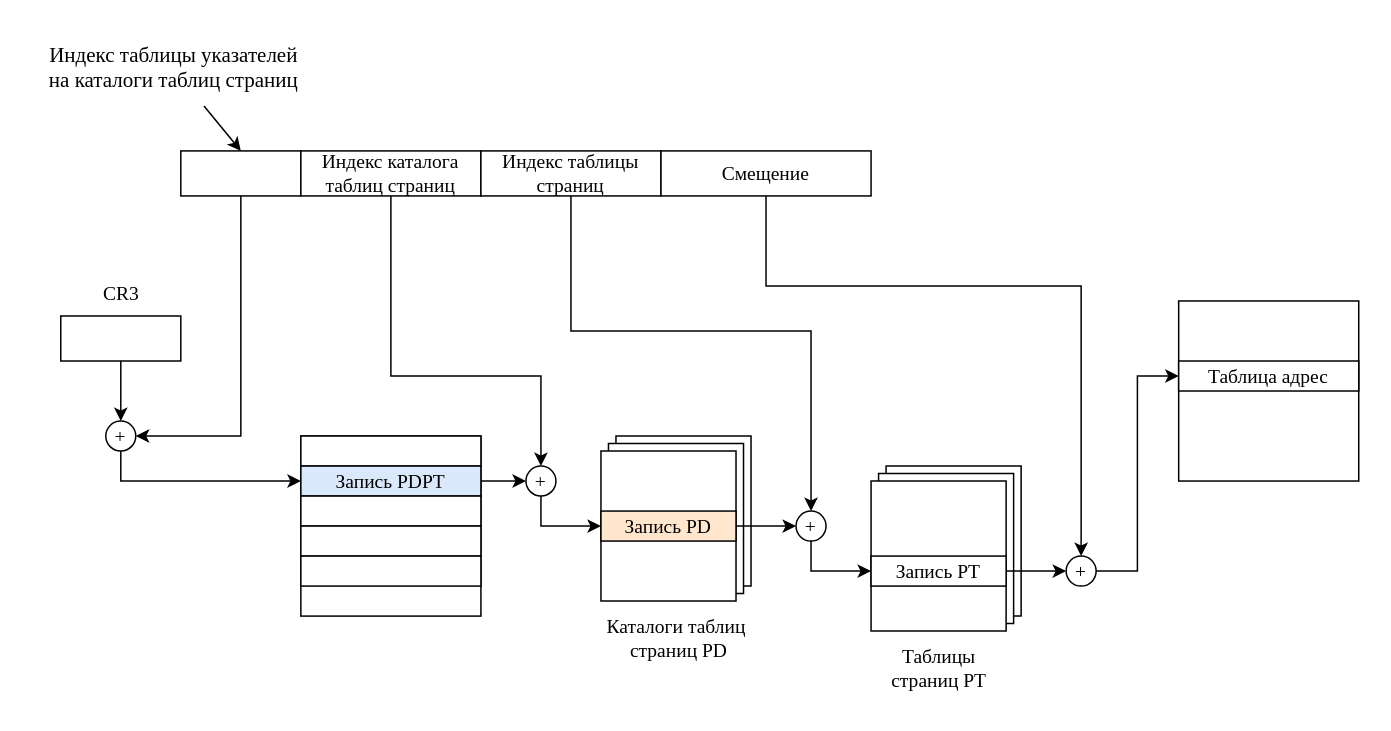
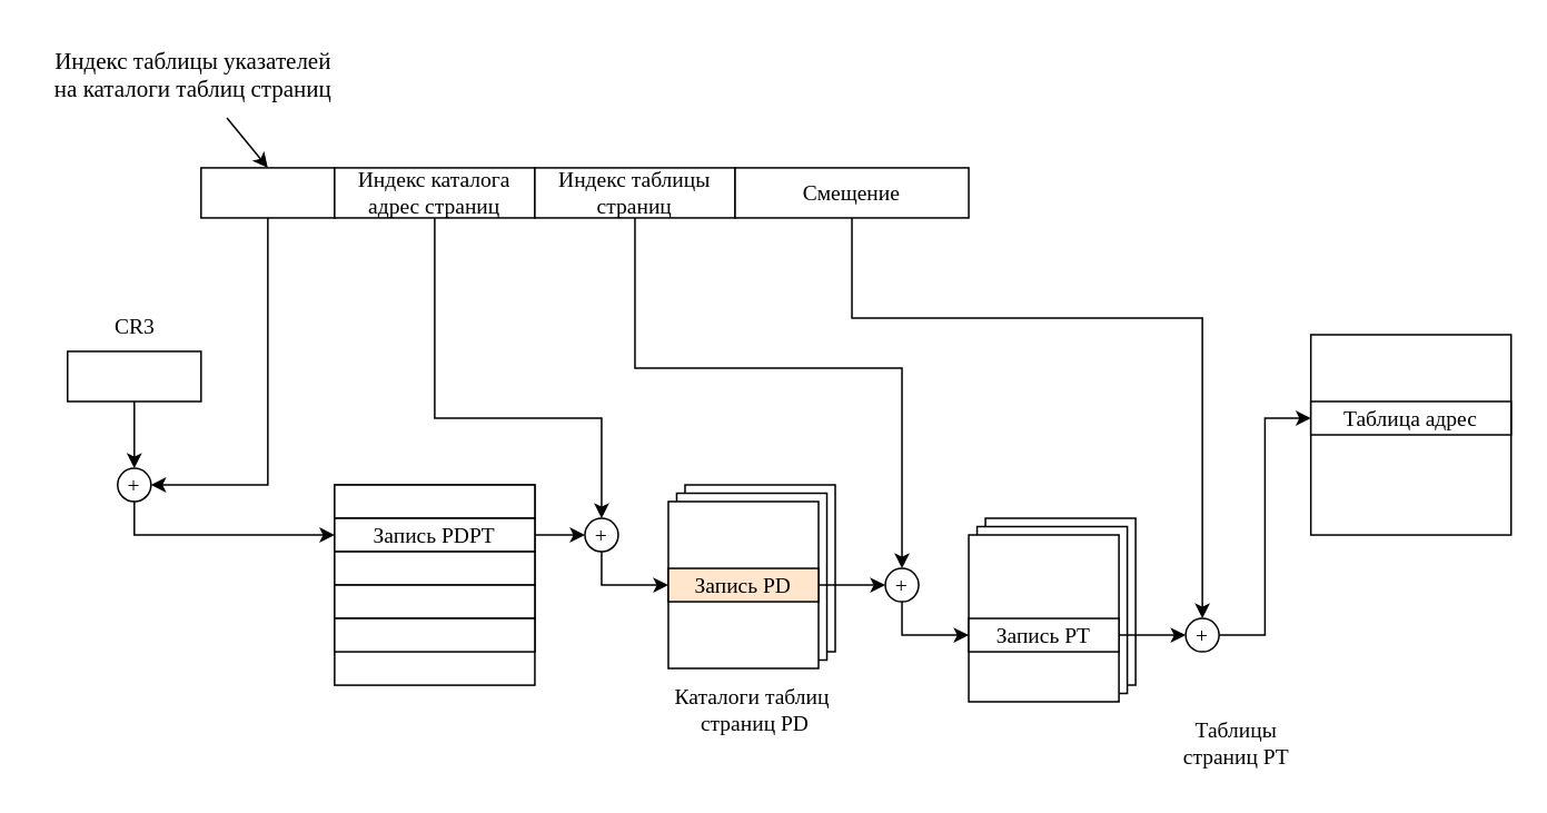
  <mxCell id="0" />
  <mxCell id="1" parent="0" />
  <mxCell id="2" style="edgeStyle=orthogonalEdgeStyle;rounded=0;orthogonalLoop=1;jettySize=auto;html=1;exitX=0.5;exitY=1;exitDx=0;exitDy=0;entryX=1;entryY=0.5;entryDx=0;entryDy=0;fontFamily=Times New Roman;fontSize=13;" edge="1" parent="1" source="3" target="23"><mxGeometry relative="1" as="geometry" /></mxCell>
  <mxCell id="3" value="" style="rounded=0;whiteSpace=wrap;html=1;fontFamily=Times New Roman;fontSize=13;" vertex="1" parent="1"><mxGeometry x="120" y="100" width="80" height="30" as="geometry" /></mxCell>
  <mxCell id="4" style="edgeStyle=orthogonalEdgeStyle;rounded=0;orthogonalLoop=1;jettySize=auto;html=1;exitX=0.5;exitY=1;exitDx=0;exitDy=0;fontFamily=Times New Roman;fontSize=13;" edge="1" parent="1" source="5" target="23"><mxGeometry relative="1" as="geometry"><mxPoint x="80" y="290" as="targetPoint" /></mxGeometry></mxCell>
  <mxCell id="5" value="" style="rounded=0;whiteSpace=wrap;html=1;fontFamily=Times New Roman;fontSize=13;" vertex="1" parent="1"><mxGeometry x="40" y="210" width="80" height="30" as="geometry" /></mxCell>
  <mxCell id="6" value="" style="whiteSpace=wrap;html=1;aspect=fixed;fontFamily=Times New Roman;fontSize=13;" vertex="1" parent="1"><mxGeometry x="200" y="290" width="120" height="120" as="geometry" /></mxCell>
  <mxCell id="7" value="" style="rounded=0;whiteSpace=wrap;html=1;fontFamily=Times New Roman;fontSize=13;" vertex="1" parent="1"><mxGeometry x="200" y="290" width="120" height="20" as="geometry" /></mxCell>
  <mxCell id="8" style="edgeStyle=orthogonalEdgeStyle;rounded=0;orthogonalLoop=1;jettySize=auto;html=1;exitX=1;exitY=0.5;exitDx=0;exitDy=0;fontFamily=Times New Roman;fontSize=13;entryX=0;entryY=0.5;entryDx=0;entryDy=0;" edge="1" parent="1" source="9" target="27"><mxGeometry relative="1" as="geometry"><mxPoint x="340" y="350" as="targetPoint" /><Array as="points" /></mxGeometry></mxCell>
- <mxCell id="9" value="Запись PDPT" style="rounded=0;whiteSpace=wrap;html=1;fontFamily=Times New Roman;fontSize=13;fillColor=#dae8fc;" vertex="1" parent="1"><mxGeometry x="200" y="310" width="120" height="20" as="geometry" /></mxCell>
+ <mxCell id="9" value="Запись PDPT" style="rounded=0;whiteSpace=wrap;html=1;fontFamily=Times New Roman;fontSize=13;" vertex="1" parent="1"><mxGeometry x="200" y="310" width="120" height="20" as="geometry" /></mxCell>
  <mxCell id="10" value="" style="rounded=0;whiteSpace=wrap;html=1;fontFamily=Times New Roman;fontSize=13;" vertex="1" parent="1"><mxGeometry x="200" y="330" width="120" height="20" as="geometry" /></mxCell>
  <mxCell id="11" value="" style="rounded=0;whiteSpace=wrap;html=1;fontFamily=Times New Roman;fontSize=13;" vertex="1" parent="1"><mxGeometry x="200" y="350" width="120" height="20" as="geometry" /></mxCell>
  <mxCell id="12" value="" style="rounded=0;whiteSpace=wrap;html=1;fontFamily=Times New Roman;fontSize=13;" vertex="1" parent="1"><mxGeometry x="200" y="370" width="120" height="20" as="geometry" /></mxCell>
  <mxCell id="13" value="" style="verticalLabelPosition=bottom;verticalAlign=top;html=1;shape=mxgraph.basic.layered_rect;dx=10;outlineConnect=0;whiteSpace=wrap;fontFamily=Times New Roman;fontSize=13;rotation=-180;direction=south;" vertex="1" parent="1"><mxGeometry x="400" y="290" width="100" height="110" as="geometry" /></mxCell>
  <mxCell id="14" value="Каталоги таблиц&lt;br style=&quot;font-size: 13px;&quot;&gt;&amp;nbsp;страниц PD" style="text;html=1;align=center;verticalAlign=middle;resizable=0;points=[];autosize=1;strokeColor=none;fillColor=none;fontSize=13;fontFamily=Times New Roman;" vertex="1" parent="1"><mxGeometry x="390" y="405" width="120" height="40" as="geometry" /></mxCell>
  <mxCell id="15" style="edgeStyle=orthogonalEdgeStyle;rounded=0;orthogonalLoop=1;jettySize=auto;html=1;exitX=1;exitY=0.5;exitDx=0;exitDy=0;entryX=0;entryY=0.5;entryDx=0;entryDy=0;fontFamily=Times New Roman;fontSize=13;" edge="1" parent="1" source="16" target="33"><mxGeometry relative="1" as="geometry" /></mxCell>
  <mxCell id="16" value="Запись PD" style="rounded=0;whiteSpace=wrap;html=1;fontFamily=Times New Roman;fontSize=13;fillColor=#ffe6cc;" vertex="1" parent="1"><mxGeometry x="400" y="340" width="90" height="20" as="geometry" /></mxCell>
  <mxCell id="17" value="" style="verticalLabelPosition=bottom;verticalAlign=top;html=1;shape=mxgraph.basic.layered_rect;dx=10;outlineConnect=0;whiteSpace=wrap;fontFamily=Times New Roman;fontSize=13;rotation=-180;direction=south;" vertex="1" parent="1"><mxGeometry x="580" y="310" width="100" height="110" as="geometry" /></mxCell>
  <mxCell id="18" style="edgeStyle=orthogonalEdgeStyle;rounded=0;orthogonalLoop=1;jettySize=auto;html=1;exitX=1;exitY=0.5;exitDx=0;exitDy=0;entryX=0;entryY=0.5;entryDx=0;entryDy=0;fontFamily=Times New Roman;fontSize=13;" edge="1" parent="1" source="19" target="37"><mxGeometry relative="1" as="geometry" /></mxCell>
  <mxCell id="19" value="Запись PT" style="rounded=0;whiteSpace=wrap;html=1;fontFamily=Times New Roman;fontSize=13;" vertex="1" parent="1"><mxGeometry x="580" y="370" width="90" height="20" as="geometry" /></mxCell>
- <mxCell id="20" value="Таблицы &lt;br style=&quot;font-size: 13px;&quot;&gt;страниц PT" style="text;html=1;align=center;verticalAlign=middle;resizable=0;points=[];autosize=1;strokeColor=none;fillColor=none;fontSize=13;fontFamily=Times New Roman;" vertex="1" parent="1"><mxGeometry x="580" y="425" width="90" height="40" as="geometry" /></mxCell>
+ <mxCell id="20" value="Таблицы &lt;br style=&quot;font-size: 13px;&quot;&gt;страниц PT" style="text;html=1;align=center;verticalAlign=middle;resizable=0;points=[];autosize=1;strokeColor=none;fillColor=none;fontSize=13;fontFamily=Times New Roman;" vertex="1" parent="1"><mxGeometry x="695" y="425" width="90" height="40" as="geometry" /></mxCell>
  <mxCell id="21" value="CR3" style="text;html=1;align=center;verticalAlign=middle;resizable=0;points=[];autosize=1;strokeColor=none;fillColor=none;fontSize=13;fontFamily=Times New Roman;" vertex="1" parent="1"><mxGeometry x="55" y="180" width="50" height="30" as="geometry" /></mxCell>
  <mxCell id="22" style="edgeStyle=orthogonalEdgeStyle;rounded=0;orthogonalLoop=1;jettySize=auto;html=1;exitX=0.5;exitY=1;exitDx=0;exitDy=0;entryX=0;entryY=0.5;entryDx=0;entryDy=0;fontFamily=Times New Roman;fontSize=13;" edge="1" parent="1" source="23" target="9"><mxGeometry relative="1" as="geometry" /></mxCell>
  <mxCell id="23" value="+" style="ellipse;whiteSpace=wrap;html=1;aspect=fixed;fontFamily=Times New Roman;fontSize=13;" vertex="1" parent="1"><mxGeometry x="70" y="280" width="20" height="20" as="geometry" /></mxCell>
  <mxCell id="24" style="edgeStyle=orthogonalEdgeStyle;rounded=0;orthogonalLoop=1;jettySize=auto;html=1;exitX=0.5;exitY=1;exitDx=0;exitDy=0;entryX=0.5;entryY=0;entryDx=0;entryDy=0;fontFamily=Times New Roman;fontSize=13;" edge="1" parent="1" source="25" target="27"><mxGeometry relative="1" as="geometry"><Array as="points"><mxPoint x="260" y="250" /><mxPoint x="360" y="250" /></Array></mxGeometry></mxCell>
- <mxCell id="25" value="Индекс каталога таблиц страниц" style="rounded=0;whiteSpace=wrap;html=1;fontFamily=Times New Roman;fontSize=13;" vertex="1" parent="1"><mxGeometry x="200" y="100" width="120" height="30" as="geometry" /></mxCell>
+ <mxCell id="25" value="Индекс каталога адрес страниц" style="rounded=0;whiteSpace=wrap;html=1;fontFamily=Times New Roman;fontSize=13;" vertex="1" parent="1"><mxGeometry x="200" y="100" width="120" height="30" as="geometry" /></mxCell>
  <mxCell id="26" style="edgeStyle=orthogonalEdgeStyle;rounded=0;orthogonalLoop=1;jettySize=auto;html=1;exitX=0.5;exitY=1;exitDx=0;exitDy=0;entryX=0;entryY=0.5;entryDx=0;entryDy=0;fontFamily=Times New Roman;fontSize=13;" edge="1" parent="1" source="27" target="16"><mxGeometry relative="1" as="geometry" /></mxCell>
  <mxCell id="27" value="+" style="ellipse;whiteSpace=wrap;html=1;aspect=fixed;fontFamily=Times New Roman;fontSize=13;" vertex="1" parent="1"><mxGeometry x="350" y="310" width="20" height="20" as="geometry" /></mxCell>
  <mxCell id="28" style="edgeStyle=orthogonalEdgeStyle;rounded=0;orthogonalLoop=1;jettySize=auto;html=1;exitX=0.5;exitY=1;exitDx=0;exitDy=0;fontFamily=Times New Roman;fontSize=13;entryX=0.5;entryY=0;entryDx=0;entryDy=0;" edge="1" parent="1" source="29" target="33"><mxGeometry relative="1" as="geometry"><mxPoint x="380" y="200" as="targetPoint" /><Array as="points"><mxPoint x="380" y="220" /><mxPoint x="540" y="220" /></Array></mxGeometry></mxCell>
  <mxCell id="29" value="Индекс таблицы страниц" style="rounded=0;whiteSpace=wrap;html=1;fontFamily=Times New Roman;fontSize=13;" vertex="1" parent="1"><mxGeometry x="320" y="100" width="120" height="30" as="geometry" /></mxCell>
  <mxCell id="30" style="edgeStyle=orthogonalEdgeStyle;rounded=0;orthogonalLoop=1;jettySize=auto;html=1;exitX=0.5;exitY=1;exitDx=0;exitDy=0;entryX=0.5;entryY=0;entryDx=0;entryDy=0;fontFamily=Times New Roman;fontSize=13;" edge="1" parent="1" source="31" target="37"><mxGeometry relative="1" as="geometry"><Array as="points"><mxPoint x="510" y="190" /><mxPoint x="720" y="190" /></Array></mxGeometry></mxCell>
  <mxCell id="31" value="Смещение" style="rounded=0;whiteSpace=wrap;html=1;fontFamily=Times New Roman;fontSize=13;" vertex="1" parent="1"><mxGeometry x="440" y="100" width="140" height="30" as="geometry" /></mxCell>
  <mxCell id="32" style="edgeStyle=orthogonalEdgeStyle;rounded=0;orthogonalLoop=1;jettySize=auto;html=1;exitX=0.5;exitY=1;exitDx=0;exitDy=0;entryX=0;entryY=0.5;entryDx=0;entryDy=0;fontFamily=Times New Roman;fontSize=13;" edge="1" parent="1" source="33" target="19"><mxGeometry relative="1" as="geometry" /></mxCell>
  <mxCell id="33" value="+" style="ellipse;whiteSpace=wrap;html=1;aspect=fixed;fontFamily=Times New Roman;fontSize=13;" vertex="1" parent="1"><mxGeometry x="530" y="340" width="20" height="20" as="geometry" /></mxCell>
  <mxCell id="34" value="" style="whiteSpace=wrap;html=1;aspect=fixed;fontFamily=Times New Roman;fontSize=13;" vertex="1" parent="1"><mxGeometry x="785" y="200" width="120" height="120" as="geometry" /></mxCell>
  <mxCell id="35" value="Таблица адрес" style="rounded=0;whiteSpace=wrap;html=1;fontFamily=Times New Roman;fontSize=13;" vertex="1" parent="1"><mxGeometry x="785" y="240" width="120" height="20" as="geometry" /></mxCell>
  <mxCell id="36" style="edgeStyle=orthogonalEdgeStyle;rounded=0;orthogonalLoop=1;jettySize=auto;html=1;exitX=1;exitY=0.5;exitDx=0;exitDy=0;entryX=0;entryY=0.5;entryDx=0;entryDy=0;fontFamily=Times New Roman;fontSize=13;" edge="1" parent="1" source="37" target="35"><mxGeometry relative="1" as="geometry" /></mxCell>
  <mxCell id="37" value="+" style="ellipse;whiteSpace=wrap;html=1;aspect=fixed;fontFamily=Times New Roman;fontSize=13;" vertex="1" parent="1"><mxGeometry x="710" y="370" width="20" height="20" as="geometry" /></mxCell>
  <mxCell id="38" value="Индекс таблицы указателей &lt;br&gt;на каталоги таблиц страниц" style="text;html=1;align=center;verticalAlign=middle;resizable=0;points=[];autosize=1;strokeColor=none;fillColor=none;fontSize=14;fontFamily=Times New Roman;" vertex="1" parent="1"><mxGeometry x="20" y="20" width="190" height="50" as="geometry" /></mxCell>
  <mxCell id="39" value="" style="endArrow=classic;html=1;rounded=0;fontFamily=Times New Roman;fontSize=14;entryX=0.5;entryY=0;entryDx=0;entryDy=0;" edge="1" parent="1" source="38" target="3"><mxGeometry width="50" height="50" relative="1" as="geometry"><mxPoint x="350" y="270" as="sourcePoint" /><mxPoint x="400" y="220" as="targetPoint" /></mxGeometry></mxCell>
